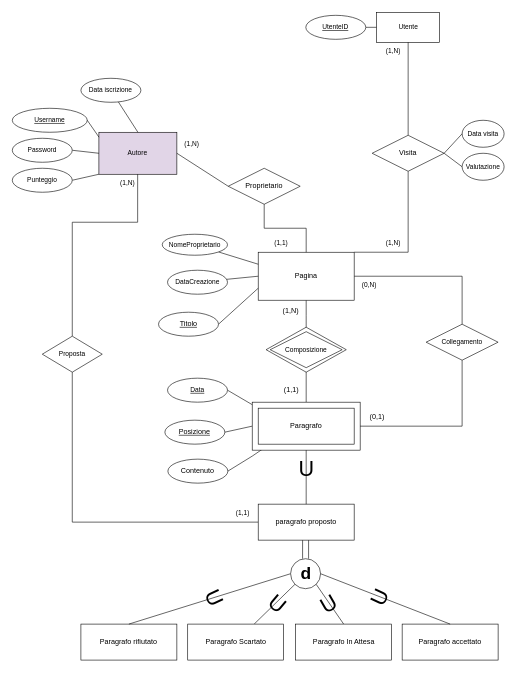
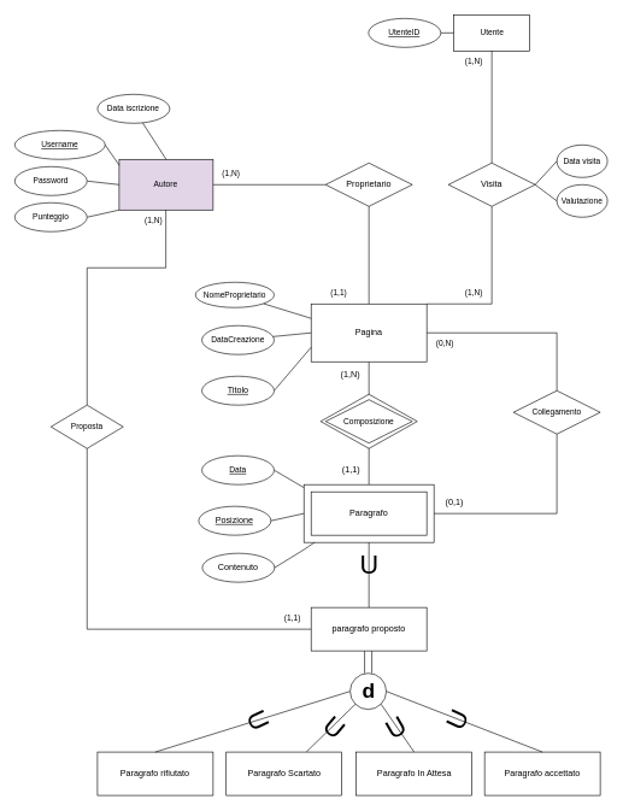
  <mxCell id="0" />
  <mxCell id="1" parent="0" />
  <mxCell id="2" style="edgeStyle=orthogonalEdgeStyle;rounded=0;orthogonalLoop=1;jettySize=auto;html=1;exitX=0.5;exitY=1;exitDx=0;exitDy=0;endArrow=none;endFill=0;" parent="1" source="5" edge="1"><mxGeometry relative="1" as="geometry"><mxPoint x="510" y="550" as="targetPoint" /></mxGeometry></mxCell>
  <mxCell id="3" style="edgeStyle=orthogonalEdgeStyle;shape=connector;rounded=0;orthogonalLoop=1;jettySize=auto;html=1;exitX=1;exitY=0;exitDx=0;exitDy=0;entryX=0.5;entryY=1;entryDx=0;entryDy=0;labelBackgroundColor=default;strokeColor=default;align=center;verticalAlign=middle;fontFamily=Helvetica;fontSize=11;fontColor=default;endArrow=none;endFill=0;" parent="1" source="5" target="60" edge="1"><mxGeometry relative="1" as="geometry"><Array as="points"><mxPoint x="680" y="420" /></Array></mxGeometry></mxCell>
  <mxCell id="4" style="edgeStyle=orthogonalEdgeStyle;shape=connector;rounded=0;orthogonalLoop=1;jettySize=auto;html=1;exitX=1;exitY=0.5;exitDx=0;exitDy=0;entryX=0.5;entryY=0;entryDx=0;entryDy=0;labelBackgroundColor=default;strokeColor=default;align=center;verticalAlign=middle;fontFamily=Helvetica;fontSize=11;fontColor=default;endArrow=none;endFill=0;" parent="1" source="5" target="62" edge="1"><mxGeometry relative="1" as="geometry" /></mxCell>
  <mxCell id="5" value="Pagina" style="rounded=0;arcSize=10;whiteSpace=wrap;html=1;align=center;" parent="1" vertex="1"><mxGeometry x="430" y="420" width="160" height="80" as="geometry" /></mxCell>
  <mxCell id="6" value="" style="endArrow=none;html=1;rounded=0;exitX=1;exitY=0.5;exitDx=0;exitDy=0;entryX=0;entryY=0.75;entryDx=0;entryDy=0;" parent="1" source="34" target="5" edge="1"><mxGeometry relative="1" as="geometry"><mxPoint x="372.426" y="491.716" as="sourcePoint" /><mxPoint x="430" y="500" as="targetPoint" /></mxGeometry></mxCell>
  <mxCell id="7" style="edgeStyle=orthogonalEdgeStyle;shape=connector;rounded=0;orthogonalLoop=1;jettySize=auto;html=1;exitX=1;exitY=0.5;exitDx=0;exitDy=0;entryX=0.5;entryY=1;entryDx=0;entryDy=0;labelBackgroundColor=default;strokeColor=default;align=center;verticalAlign=middle;fontFamily=Helvetica;fontSize=11;fontColor=default;endArrow=none;endFill=0;" parent="1" target="62" edge="1"><mxGeometry relative="1" as="geometry"><Array as="points"><mxPoint x="590" y="710" /><mxPoint x="770" y="710" /></Array><mxPoint x="590" y="700" as="sourcePoint" /></mxGeometry></mxCell>
  <mxCell id="8" style="edgeStyle=none;shape=connector;rounded=0;orthogonalLoop=1;jettySize=auto;html=1;exitX=1;exitY=0.5;exitDx=0;exitDy=0;labelBackgroundColor=default;strokeColor=default;align=center;verticalAlign=middle;fontFamily=Helvetica;fontSize=11;fontColor=default;endArrow=none;endFill=0;" parent="1" source="9" edge="1"><mxGeometry relative="1" as="geometry"><mxPoint x="463.909" y="730" as="targetPoint" /><Array as="points"><mxPoint x="420" y="760" /></Array></mxGeometry></mxCell>
  <mxCell id="9" value="Contenuto" style="ellipse;whiteSpace=wrap;html=1;align=center;" parent="1" vertex="1"><mxGeometry x="279.41" y="765" width="100" height="40" as="geometry" /></mxCell>
  <mxCell id="10" value="(0,1)" style="text;html=1;align=center;verticalAlign=middle;resizable=0;points=[];autosize=1;strokeColor=none;fillColor=none;rotation=0;" parent="1" vertex="1"><mxGeometry x="602.5" y="680" width="50" height="30" as="geometry" /></mxCell>
  <mxCell id="11" value="" style="edgeStyle=none;shape=connector;rounded=0;orthogonalLoop=1;jettySize=auto;html=1;labelBackgroundColor=default;strokeColor=default;align=center;verticalAlign=middle;fontFamily=Helvetica;fontSize=11;fontColor=default;endArrow=none;endFill=0;" parent="1" source="12" target="5" edge="1"><mxGeometry relative="1" as="geometry" /></mxCell>
  <mxCell id="12" value="(0,N)" style="text;html=1;align=center;verticalAlign=middle;resizable=0;points=[];autosize=1;strokeColor=none;fillColor=none;fontSize=11;fontFamily=Helvetica;fontColor=default;" parent="1" vertex="1"><mxGeometry x="590" y="460" width="50" height="30" as="geometry" /></mxCell>
  <mxCell id="13" value="(1,N)" style="text;html=1;align=center;verticalAlign=middle;resizable=0;points=[];autosize=1;strokeColor=none;fillColor=none;" parent="1" vertex="1"><mxGeometry x="459.41" y="502.5" width="50" height="30" as="geometry" /></mxCell>
  <mxCell id="14" value="(1,1)" style="text;html=1;align=center;verticalAlign=middle;resizable=0;points=[];autosize=1;strokeColor=none;fillColor=none;" parent="1" vertex="1"><mxGeometry x="460" y="635" width="50" height="30" as="geometry" /></mxCell>
  <mxCell id="15" value="Autore" style="rounded=0;arcSize=10;whiteSpace=wrap;html=1;align=center;fontFamily=Helvetica;fontSize=11;fontColor=default;fillColor=#e1d5e7;" parent="1" vertex="1"><mxGeometry x="164.41" y="220" width="130" height="70" as="geometry" /></mxCell>
  <mxCell id="16" style="edgeStyle=none;shape=connector;rounded=0;orthogonalLoop=1;jettySize=auto;html=1;exitX=1;exitY=0.5;exitDx=0;exitDy=0;labelBackgroundColor=default;strokeColor=default;align=center;verticalAlign=middle;fontFamily=Helvetica;fontSize=11;fontColor=default;endArrow=none;endFill=0;" parent="1" source="17" target="26" edge="1"><mxGeometry relative="1" as="geometry" /></mxCell>
  <mxCell id="17" value="&lt;u&gt;UtenteID&lt;/u&gt;" style="ellipse;whiteSpace=wrap;html=1;align=center;fontFamily=Helvetica;fontSize=11;fontColor=default;" parent="1" vertex="1"><mxGeometry x="509.41" y="25" width="100" height="40" as="geometry" /></mxCell>
  <mxCell id="18" value="(1,N)" style="text;html=1;align=center;verticalAlign=middle;resizable=0;points=[];autosize=1;strokeColor=none;fillColor=none;fontSize=11;fontFamily=Helvetica;fontColor=default;" parent="1" vertex="1"><mxGeometry x="294.41" y="225" width="50" height="30" as="geometry" /></mxCell>
  <mxCell id="19" value="(1,1)" style="text;html=1;align=center;verticalAlign=middle;resizable=0;points=[];autosize=1;strokeColor=none;fillColor=none;fontSize=11;fontFamily=Helvetica;fontColor=default;" parent="1" vertex="1"><mxGeometry x="442.5" y="390" width="50" height="30" as="geometry" /></mxCell>
  <mxCell id="20" value="(1,N)" style="text;html=1;align=center;verticalAlign=middle;resizable=0;points=[];autosize=1;strokeColor=none;fillColor=none;fontSize=11;fontFamily=Helvetica;fontColor=default;" parent="1" vertex="1"><mxGeometry x="186.91" y="290" width="50" height="30" as="geometry" /></mxCell>
  <mxCell id="21" value="(1,1)" style="text;html=1;align=center;verticalAlign=middle;resizable=0;points=[];autosize=1;strokeColor=none;fillColor=none;fontSize=11;fontFamily=Helvetica;fontColor=default;" parent="1" vertex="1"><mxGeometry x="378.82" y="840" width="50" height="30" as="geometry" /></mxCell>
  <mxCell id="22" style="edgeStyle=none;shape=connector;rounded=0;orthogonalLoop=1;jettySize=auto;html=1;exitX=1;exitY=0.5;exitDx=0;exitDy=0;labelBackgroundColor=default;strokeColor=default;align=center;verticalAlign=middle;fontFamily=Helvetica;fontSize=11;fontColor=default;endArrow=none;endFill=0;" parent="1" source="23" edge="1"><mxGeometry relative="1" as="geometry"><mxPoint x="430" y="680" as="targetPoint" /></mxGeometry></mxCell>
  <mxCell id="23" value="Data" style="ellipse;whiteSpace=wrap;html=1;align=center;fontFamily=Helvetica;fontSize=11;fontColor=default;fontStyle=4" parent="1" vertex="1"><mxGeometry x="278.82" y="630" width="100" height="40" as="geometry" /></mxCell>
  <mxCell id="24" style="edgeStyle=orthogonalEdgeStyle;shape=connector;rounded=0;orthogonalLoop=1;jettySize=auto;html=1;exitX=0.5;exitY=0;exitDx=0;exitDy=0;labelBackgroundColor=default;strokeColor=default;align=center;verticalAlign=middle;fontFamily=Helvetica;fontSize=11;fontColor=default;endArrow=none;endFill=0;" parent="1" source="25" edge="1"><mxGeometry relative="1" as="geometry"><Array as="points"><mxPoint x="120" y="370" /><mxPoint x="229" y="370" /><mxPoint x="229" y="290" /></Array><mxPoint x="110" y="560" as="sourcePoint" /><mxPoint x="229" y="290" as="targetPoint" /></mxGeometry></mxCell>
  <mxCell id="25" value="Proposta" style="shape=rhombus;perimeter=rhombusPerimeter;whiteSpace=wrap;html=1;align=center;fontFamily=Helvetica;fontSize=11;fontColor=default;" parent="1" vertex="1"><mxGeometry x="70" y="560" width="100" height="60" as="geometry" /></mxCell>
  <mxCell id="26" value="Utente" style="rounded=0;arcSize=10;whiteSpace=wrap;html=1;align=center;fontFamily=Helvetica;fontSize=11;fontColor=default;" parent="1" vertex="1"><mxGeometry x="627.5" y="20" width="105" height="50" as="geometry" /></mxCell>
  <mxCell id="27" value="(1,N)" style="text;html=1;align=center;verticalAlign=middle;resizable=0;points=[];autosize=1;strokeColor=none;fillColor=none;fontSize=11;fontFamily=Helvetica;fontColor=default;" parent="1" vertex="1"><mxGeometry x="630" y="390" width="50" height="30" as="geometry" /></mxCell>
  <mxCell id="28" value="(1,N)" style="text;html=1;align=center;verticalAlign=middle;resizable=0;points=[];autosize=1;strokeColor=none;fillColor=none;fontSize=11;fontFamily=Helvetica;fontColor=default;" parent="1" vertex="1"><mxGeometry x="630" y="70" width="50" height="30" as="geometry" /></mxCell>
  <mxCell id="29" value="DataCreazione" style="ellipse;whiteSpace=wrap;html=1;align=center;fontFamily=Helvetica;fontSize=11;fontColor=default;" parent="1" vertex="1"><mxGeometry x="278.82" y="450" width="100" height="40" as="geometry" /></mxCell>
  <mxCell id="30" style="shape=connector;rounded=0;orthogonalLoop=1;jettySize=auto;html=1;entryX=0;entryY=0.5;entryDx=0;entryDy=0;labelBackgroundColor=default;strokeColor=default;align=center;verticalAlign=middle;fontFamily=Helvetica;fontSize=11;fontColor=default;endArrow=none;endFill=0;" parent="1" source="29" target="5" edge="1"><mxGeometry relative="1" as="geometry" /></mxCell>
  <mxCell id="31" style="edgeStyle=orthogonalEdgeStyle;shape=connector;rounded=0;orthogonalLoop=1;jettySize=auto;html=1;exitX=0.5;exitY=1;exitDx=0;exitDy=0;entryX=0.5;entryY=0;entryDx=0;entryDy=0;labelBackgroundColor=default;strokeColor=default;align=center;verticalAlign=middle;fontFamily=Helvetica;fontSize=11;fontColor=default;endArrow=none;endFill=0;" parent="1" edge="1"><mxGeometry relative="1" as="geometry"><mxPoint x="510" y="610" as="sourcePoint" /><mxPoint x="510" y="670" as="targetPoint" /></mxGeometry></mxCell>
  <mxCell id="32" style="edgeStyle=none;shape=connector;rounded=0;orthogonalLoop=1;jettySize=auto;html=1;exitX=1;exitY=0.5;exitDx=0;exitDy=0;entryX=0;entryY=0.5;entryDx=0;entryDy=0;labelBackgroundColor=default;strokeColor=default;align=center;verticalAlign=middle;fontFamily=Helvetica;fontSize=11;fontColor=default;endArrow=none;endFill=0;" parent="1" source="33" edge="1" target="75"><mxGeometry relative="1" as="geometry"><mxPoint x="430" y="700" as="targetPoint" /></mxGeometry></mxCell>
  <mxCell id="33" value="Posizione" style="ellipse;whiteSpace=wrap;html=1;align=center;fontStyle=4" parent="1" vertex="1"><mxGeometry x="274.41" y="700" width="100" height="40" as="geometry" /></mxCell>
- <mxCell id="34" value="Titolo" style="ellipse;whiteSpace=wrap;html=1;align=center;fontStyle=4;" parent="1" vertex="1"><mxGeometry x="263.82" y="520" width="100" height="40" as="geometry" /></mxCell>
- <mxCell id="35" value="Proprietario" style="shape=rhombus;perimeter=rhombusPerimeter;whiteSpace=wrap;html=1;align=center;" parent="1" vertex="1"><mxGeometry x="380.01" y="280" width="120" height="60" as="geometry" /></mxCell>
+ <mxCell id="34" value="Titolo" style="ellipse;whiteSpace=wrap;html=1;align=center;fontStyle=4;" parent="1" vertex="1"><mxGeometry x="278.82" y="520" width="100" height="40" as="geometry" /></mxCell>
+ <mxCell id="35" value="Proprietario" style="shape=rhombus;perimeter=rhombusPerimeter;whiteSpace=wrap;html=1;align=center;" parent="1" vertex="1"><mxGeometry x="450.01" y="225" width="120" height="60" as="geometry" /></mxCell>
  <mxCell id="36" style="edgeStyle=orthogonalEdgeStyle;shape=connector;rounded=0;orthogonalLoop=1;jettySize=auto;html=1;exitX=0.5;exitY=1;exitDx=0;exitDy=0;entryX=0;entryY=0.5;entryDx=0;entryDy=0;labelBackgroundColor=default;strokeColor=default;align=center;verticalAlign=middle;fontFamily=Helvetica;fontSize=11;fontColor=default;endArrow=none;endFill=0;" parent="1" source="25" target="63" edge="1"><mxGeometry relative="1" as="geometry" /></mxCell>
  <mxCell id="37" value="Data visita" style="ellipse;whiteSpace=wrap;html=1;align=center;fontFamily=Helvetica;fontSize=11;fontColor=default;" parent="1" vertex="1"><mxGeometry x="770" y="200" width="70" height="45" as="geometry" /></mxCell>
  <mxCell id="38" value="Paragrafo accettato" style="rounded=0;arcSize=24;whiteSpace=wrap;html=1;align=center;" parent="1" vertex="1"><mxGeometry x="670" y="1040" width="160" height="60" as="geometry" /></mxCell>
  <mxCell id="39" value="Paragrafo rifiutato" style="rounded=0;arcSize=24;whiteSpace=wrap;html=1;align=center;" parent="1" vertex="1"><mxGeometry x="134.41" y="1040" width="160" height="60" as="geometry" /></mxCell>
  <mxCell id="40" style="rounded=0;orthogonalLoop=1;jettySize=auto;html=1;endArrow=none;endFill=0;entryX=0.5;entryY=0;entryDx=0;entryDy=0;exitX=0;exitY=0.5;exitDx=0;exitDy=0;" parent="1" source="42" target="39" edge="1"><mxGeometry relative="1" as="geometry"><mxPoint x="433.18" y="967" as="targetPoint" /><mxPoint x="484.59" y="931" as="sourcePoint" /></mxGeometry></mxCell>
  <mxCell id="41" style="rounded=0;orthogonalLoop=1;jettySize=auto;html=1;exitX=0;exitY=1;exitDx=0;exitDy=0;endArrow=none;endFill=0;" parent="1" source="42" target="68" edge="1"><mxGeometry relative="1" as="geometry" /></mxCell>
  <mxCell id="42" value="" style="ellipse;whiteSpace=wrap;html=1;aspect=fixed;" parent="1" vertex="1"><mxGeometry x="484" y="931" width="50" height="50" as="geometry" /></mxCell>
  <mxCell id="43" value="&lt;font style=&quot;font-size: 36px;&quot;&gt;U&lt;/font&gt;" style="text;html=1;strokeColor=none;fillColor=none;align=center;verticalAlign=middle;whiteSpace=wrap;rounded=0;rotation=65;" parent="1" vertex="1"><mxGeometry x="320" y="981" width="75" height="30" as="geometry" /></mxCell>
  <mxCell id="44" style="shape=connector;rounded=0;orthogonalLoop=1;jettySize=auto;html=1;entryX=0.5;entryY=0;entryDx=0;entryDy=0;labelBackgroundColor=default;strokeColor=default;align=center;verticalAlign=middle;fontFamily=Helvetica;fontSize=11;fontColor=default;endArrow=none;endFill=0;exitX=1;exitY=0.5;exitDx=0;exitDy=0;" parent="1" source="42" target="38" edge="1"><mxGeometry relative="1" as="geometry" /></mxCell>
  <mxCell id="45" style="rounded=0;orthogonalLoop=1;jettySize=auto;html=1;entryX=0.5;entryY=0;entryDx=0;entryDy=0;endArrow=none;endFill=0;exitX=1;exitY=1;exitDx=0;exitDy=0;" parent="1" source="42" target="66" edge="1"><mxGeometry relative="1" as="geometry" /></mxCell>
  <mxCell id="46" value="&lt;font size=&quot;1&quot;&gt;&lt;b style=&quot;font-size: 29px;&quot;&gt;d&lt;/b&gt;&lt;/font&gt;" style="text;html=1;strokeColor=none;fillColor=none;align=center;verticalAlign=middle;whiteSpace=wrap;rounded=0;fontSize=11;fontFamily=Helvetica;fontColor=default;" parent="1" vertex="1"><mxGeometry x="480" y="941" width="60" height="30" as="geometry" /></mxCell>
  <mxCell id="47" style="edgeStyle=none;shape=connector;rounded=0;orthogonalLoop=1;jettySize=auto;html=1;exitX=1;exitY=0;exitDx=0;exitDy=0;entryX=0.6;entryY=1.017;entryDx=0;entryDy=0;entryPerimeter=0;labelBackgroundColor=default;strokeColor=default;align=center;verticalAlign=middle;fontFamily=Helvetica;fontSize=11;fontColor=default;endArrow=none;endFill=0;" parent="1" edge="1"><mxGeometry relative="1" as="geometry"><mxPoint x="504" y="931" as="sourcePoint" /><mxPoint x="504" y="900" as="targetPoint" /></mxGeometry></mxCell>
  <mxCell id="48" style="edgeStyle=none;shape=connector;rounded=0;orthogonalLoop=1;jettySize=auto;html=1;exitX=1;exitY=0;exitDx=0;exitDy=0;entryX=0.6;entryY=1.017;entryDx=0;entryDy=0;entryPerimeter=0;labelBackgroundColor=default;strokeColor=default;align=center;verticalAlign=middle;fontFamily=Helvetica;fontSize=11;fontColor=default;endArrow=none;endFill=0;" parent="1" edge="1"><mxGeometry relative="1" as="geometry"><mxPoint x="514" y="931" as="sourcePoint" /><mxPoint x="514" y="900" as="targetPoint" /></mxGeometry></mxCell>
  <mxCell id="49" style="edgeStyle=none;shape=connector;rounded=0;orthogonalLoop=1;jettySize=auto;html=1;exitX=1;exitY=0.5;exitDx=0;exitDy=0;entryX=0;entryY=1;entryDx=0;entryDy=0;labelBackgroundColor=default;strokeColor=default;align=center;verticalAlign=middle;fontFamily=Helvetica;fontSize=11;fontColor=default;endArrow=none;endFill=0;" parent="1" source="50" target="15" edge="1"><mxGeometry relative="1" as="geometry" /></mxCell>
  <mxCell id="50" value="Punteggio" style="ellipse;whiteSpace=wrap;html=1;align=center;fontFamily=Helvetica;fontSize=11;fontColor=default;" parent="1" vertex="1"><mxGeometry x="20" y="280" width="100" height="40" as="geometry" /></mxCell>
  <mxCell id="51" style="edgeStyle=none;shape=connector;rounded=0;orthogonalLoop=1;jettySize=auto;html=1;exitX=1;exitY=0.5;exitDx=0;exitDy=0;entryX=0;entryY=0.5;entryDx=0;entryDy=0;labelBackgroundColor=default;strokeColor=default;align=center;verticalAlign=middle;fontFamily=Helvetica;fontSize=11;fontColor=default;endArrow=none;endFill=0;" parent="1" source="52" target="15" edge="1"><mxGeometry relative="1" as="geometry" /></mxCell>
  <mxCell id="52" value="Password" style="ellipse;whiteSpace=wrap;html=1;align=center;fontFamily=Helvetica;fontSize=11;fontColor=default;" parent="1" vertex="1"><mxGeometry x="20" y="230" width="100" height="40" as="geometry" /></mxCell>
  <mxCell id="53" value="&lt;u&gt;Username&lt;/u&gt;" style="ellipse;whiteSpace=wrap;html=1;align=center;fontFamily=Helvetica;fontSize=11;fontColor=default;" parent="1" vertex="1"><mxGeometry x="20" y="180" width="125" height="40" as="geometry" /></mxCell>
  <mxCell id="54" style="edgeStyle=none;shape=connector;rounded=0;orthogonalLoop=1;jettySize=auto;html=1;exitX=1;exitY=0.5;exitDx=0;exitDy=0;entryX=0.001;entryY=0.117;entryDx=0;entryDy=0;entryPerimeter=0;labelBackgroundColor=default;strokeColor=default;align=center;verticalAlign=middle;fontFamily=Helvetica;fontSize=11;fontColor=default;endArrow=none;endFill=0;" parent="1" source="53" target="15" edge="1"><mxGeometry relative="1" as="geometry" /></mxCell>
  <mxCell id="55" value="&lt;font style=&quot;font-size: 36px;&quot;&gt;U&lt;/font&gt;" style="text;html=1;strokeColor=none;fillColor=none;align=center;verticalAlign=middle;whiteSpace=wrap;rounded=0;rotation=-65;" parent="1" vertex="1"><mxGeometry x="595" y="980" width="75" height="30" as="geometry" /></mxCell>
  <mxCell id="56" style="shape=connector;rounded=0;orthogonalLoop=1;jettySize=auto;html=1;exitX=1;exitY=0.5;exitDx=0;exitDy=0;entryX=0;entryY=0.5;entryDx=0;entryDy=0;labelBackgroundColor=default;strokeColor=default;align=center;verticalAlign=middle;fontFamily=Helvetica;fontSize=11;fontColor=default;endArrow=none;endFill=0;" parent="1" source="15" target="35" edge="1"><mxGeometry relative="1" as="geometry" /></mxCell>
  <mxCell id="57" value="" style="edgeStyle=orthogonalEdgeStyle;shape=connector;rounded=0;orthogonalLoop=1;jettySize=auto;html=1;labelBackgroundColor=default;strokeColor=default;align=center;verticalAlign=middle;fontFamily=Helvetica;fontSize=11;fontColor=default;endArrow=none;endFill=0;" parent="1" source="26" target="60" edge="1"><mxGeometry relative="1" as="geometry"><mxPoint x="590" y="540" as="targetPoint" /><Array as="points" /><mxPoint x="292" y="45" as="sourcePoint" /></mxGeometry></mxCell>
  <mxCell id="58" style="edgeStyle=none;shape=connector;rounded=0;orthogonalLoop=1;jettySize=auto;html=1;exitX=1;exitY=0.5;exitDx=0;exitDy=0;entryX=0;entryY=0.5;entryDx=0;entryDy=0;labelBackgroundColor=default;strokeColor=default;align=center;verticalAlign=middle;fontFamily=Helvetica;fontSize=11;fontColor=default;endArrow=none;endFill=0;" parent="1" source="60" target="61" edge="1"><mxGeometry relative="1" as="geometry" /></mxCell>
  <mxCell id="59" style="edgeStyle=none;shape=connector;rounded=0;orthogonalLoop=1;jettySize=auto;html=1;exitX=1;exitY=0.5;exitDx=0;exitDy=0;entryX=0;entryY=0.5;entryDx=0;entryDy=0;labelBackgroundColor=default;strokeColor=default;align=center;verticalAlign=middle;fontFamily=Helvetica;fontSize=11;fontColor=default;endArrow=none;endFill=0;" parent="1" source="60" target="37" edge="1"><mxGeometry relative="1" as="geometry" /></mxCell>
  <mxCell id="60" value="Visita" style="shape=rhombus;perimeter=rhombusPerimeter;whiteSpace=wrap;html=1;align=center;" parent="1" vertex="1"><mxGeometry x="620" y="225" width="120" height="60" as="geometry" /></mxCell>
  <mxCell id="61" value="Valutazione" style="ellipse;whiteSpace=wrap;html=1;align=center;fontFamily=Helvetica;fontSize=11;fontColor=default;" parent="1" vertex="1"><mxGeometry x="770" y="255" width="70" height="45" as="geometry" /></mxCell>
  <mxCell id="62" value="Collegamento" style="shape=rhombus;perimeter=rhombusPerimeter;whiteSpace=wrap;html=1;align=center;fontFamily=Helvetica;fontSize=11;fontColor=default;" parent="1" vertex="1"><mxGeometry x="710" y="540" width="120" height="60" as="geometry" /></mxCell>
  <mxCell id="63" value="paragrafo proposto" style="rounded=0;arcSize=24;whiteSpace=wrap;html=1;align=center;" parent="1" vertex="1"><mxGeometry x="430" y="840" width="160" height="60" as="geometry" /></mxCell>
  <mxCell id="64" style="edgeStyle=none;shape=connector;rounded=0;orthogonalLoop=1;jettySize=auto;html=1;labelBackgroundColor=default;strokeColor=default;align=center;verticalAlign=middle;fontFamily=Helvetica;fontSize=11;fontColor=default;endArrow=none;endFill=0;entryX=0.5;entryY=1;entryDx=0;entryDy=0;exitX=0.5;exitY=0;exitDx=0;exitDy=0;" parent="1" source="63" edge="1"><mxGeometry relative="1" as="geometry"><mxPoint x="509.59" y="820" as="sourcePoint" /><mxPoint x="510" y="730" as="targetPoint" /></mxGeometry></mxCell>
  <mxCell id="65" value="&lt;font style=&quot;font-size: 36px;&quot;&gt;U&lt;/font&gt;" style="text;html=1;strokeColor=none;fillColor=none;align=center;verticalAlign=middle;whiteSpace=wrap;rounded=0;rotation=0;" parent="1" vertex="1"><mxGeometry x="472.5" y="765" width="75" height="30" as="geometry" /></mxCell>
  <mxCell id="66" value="Paragrafo In Attesa" style="rounded=0;arcSize=24;whiteSpace=wrap;html=1;align=center;" parent="1" vertex="1"><mxGeometry x="492.5" y="1040" width="160" height="60" as="geometry" /></mxCell>
  <mxCell id="67" value="&lt;font style=&quot;font-size: 36px;&quot;&gt;U&lt;/font&gt;" style="text;html=1;strokeColor=none;fillColor=none;align=center;verticalAlign=middle;whiteSpace=wrap;rounded=0;rotation=-30;" parent="1" vertex="1"><mxGeometry x="510" y="991" width="75" height="30" as="geometry" /></mxCell>
  <mxCell id="68" value="Paragrafo Scartato" style="rounded=0;arcSize=24;whiteSpace=wrap;html=1;align=center;" parent="1" vertex="1"><mxGeometry x="312.5" y="1040" width="160" height="60" as="geometry" /></mxCell>
  <mxCell id="69" value="&lt;font style=&quot;font-size: 36px;&quot;&gt;U&lt;/font&gt;" style="text;html=1;strokeColor=none;fillColor=none;align=center;verticalAlign=middle;whiteSpace=wrap;rounded=0;rotation=40;" parent="1" vertex="1"><mxGeometry x="425" y="991" width="75" height="30" as="geometry" /></mxCell>
  <mxCell id="70" style="rounded=0;orthogonalLoop=1;jettySize=auto;html=1;entryX=0;entryY=0.25;entryDx=0;entryDy=0;startArrow=none;startFill=0;endArrow=none;endFill=0;" edge="1" parent="1" source="71" target="5"><mxGeometry relative="1" as="geometry" /></mxCell>
  <mxCell id="71" value="NomeProprietario" style="ellipse;whiteSpace=wrap;html=1;align=center;fontFamily=Helvetica;fontSize=11;fontColor=default;" vertex="1" parent="1"><mxGeometry x="270" y="390" width="108.82" height="35" as="geometry" /></mxCell>
  <mxCell id="72" style="edgeStyle=orthogonalEdgeStyle;rounded=0;orthogonalLoop=1;jettySize=auto;html=1;entryX=0.5;entryY=0;entryDx=0;entryDy=0;endArrow=none;endFill=0;" edge="1" parent="1" source="35" target="5"><mxGeometry relative="1" as="geometry" /></mxCell>
  <mxCell id="73" value="" style="rhombus;whiteSpace=wrap;html=1;rounded=0;strokeColor=default;align=center;verticalAlign=middle;fontFamily=Helvetica;fontSize=12;fontColor=default;fillColor=default;" vertex="1" parent="1"><mxGeometry x="443.13" y="545" width="133.75" height="75" as="geometry" /></mxCell>
  <mxCell id="74" value="Composizione" style="shape=rhombus;perimeter=rhombusPerimeter;whiteSpace=wrap;html=1;align=center;fontFamily=Helvetica;fontSize=11;labelBackgroundColor=none;" vertex="1" parent="1"><mxGeometry x="450.01" y="552.5" width="120" height="60" as="geometry" /></mxCell>
  <mxCell id="75" value="" style="rounded=0;whiteSpace=wrap;html=1;" vertex="1" parent="1"><mxGeometry x="420" y="670" width="180" height="80" as="geometry" /></mxCell>
  <mxCell id="76" value="Paragrafo" style="rounded=0;arcSize=24;whiteSpace=wrap;html=1;align=center;labelBackgroundColor=none;" vertex="1" parent="1"><mxGeometry x="430" y="680" width="160" height="60" as="geometry" /></mxCell>
  <mxCell id="77" style="rounded=0;orthogonalLoop=1;jettySize=auto;html=1;entryX=0.5;entryY=0;entryDx=0;entryDy=0;endArrow=none;endFill=0;" edge="1" parent="1" source="78" target="15"><mxGeometry relative="1" as="geometry" /></mxCell>
  <mxCell id="78" value="Data iscrizione" style="ellipse;whiteSpace=wrap;html=1;align=center;fontFamily=Helvetica;fontSize=11;fontStyle=0;labelBackgroundColor=none;" vertex="1" parent="1"><mxGeometry x="134.41" y="130" width="100" height="40" as="geometry" /></mxCell>
